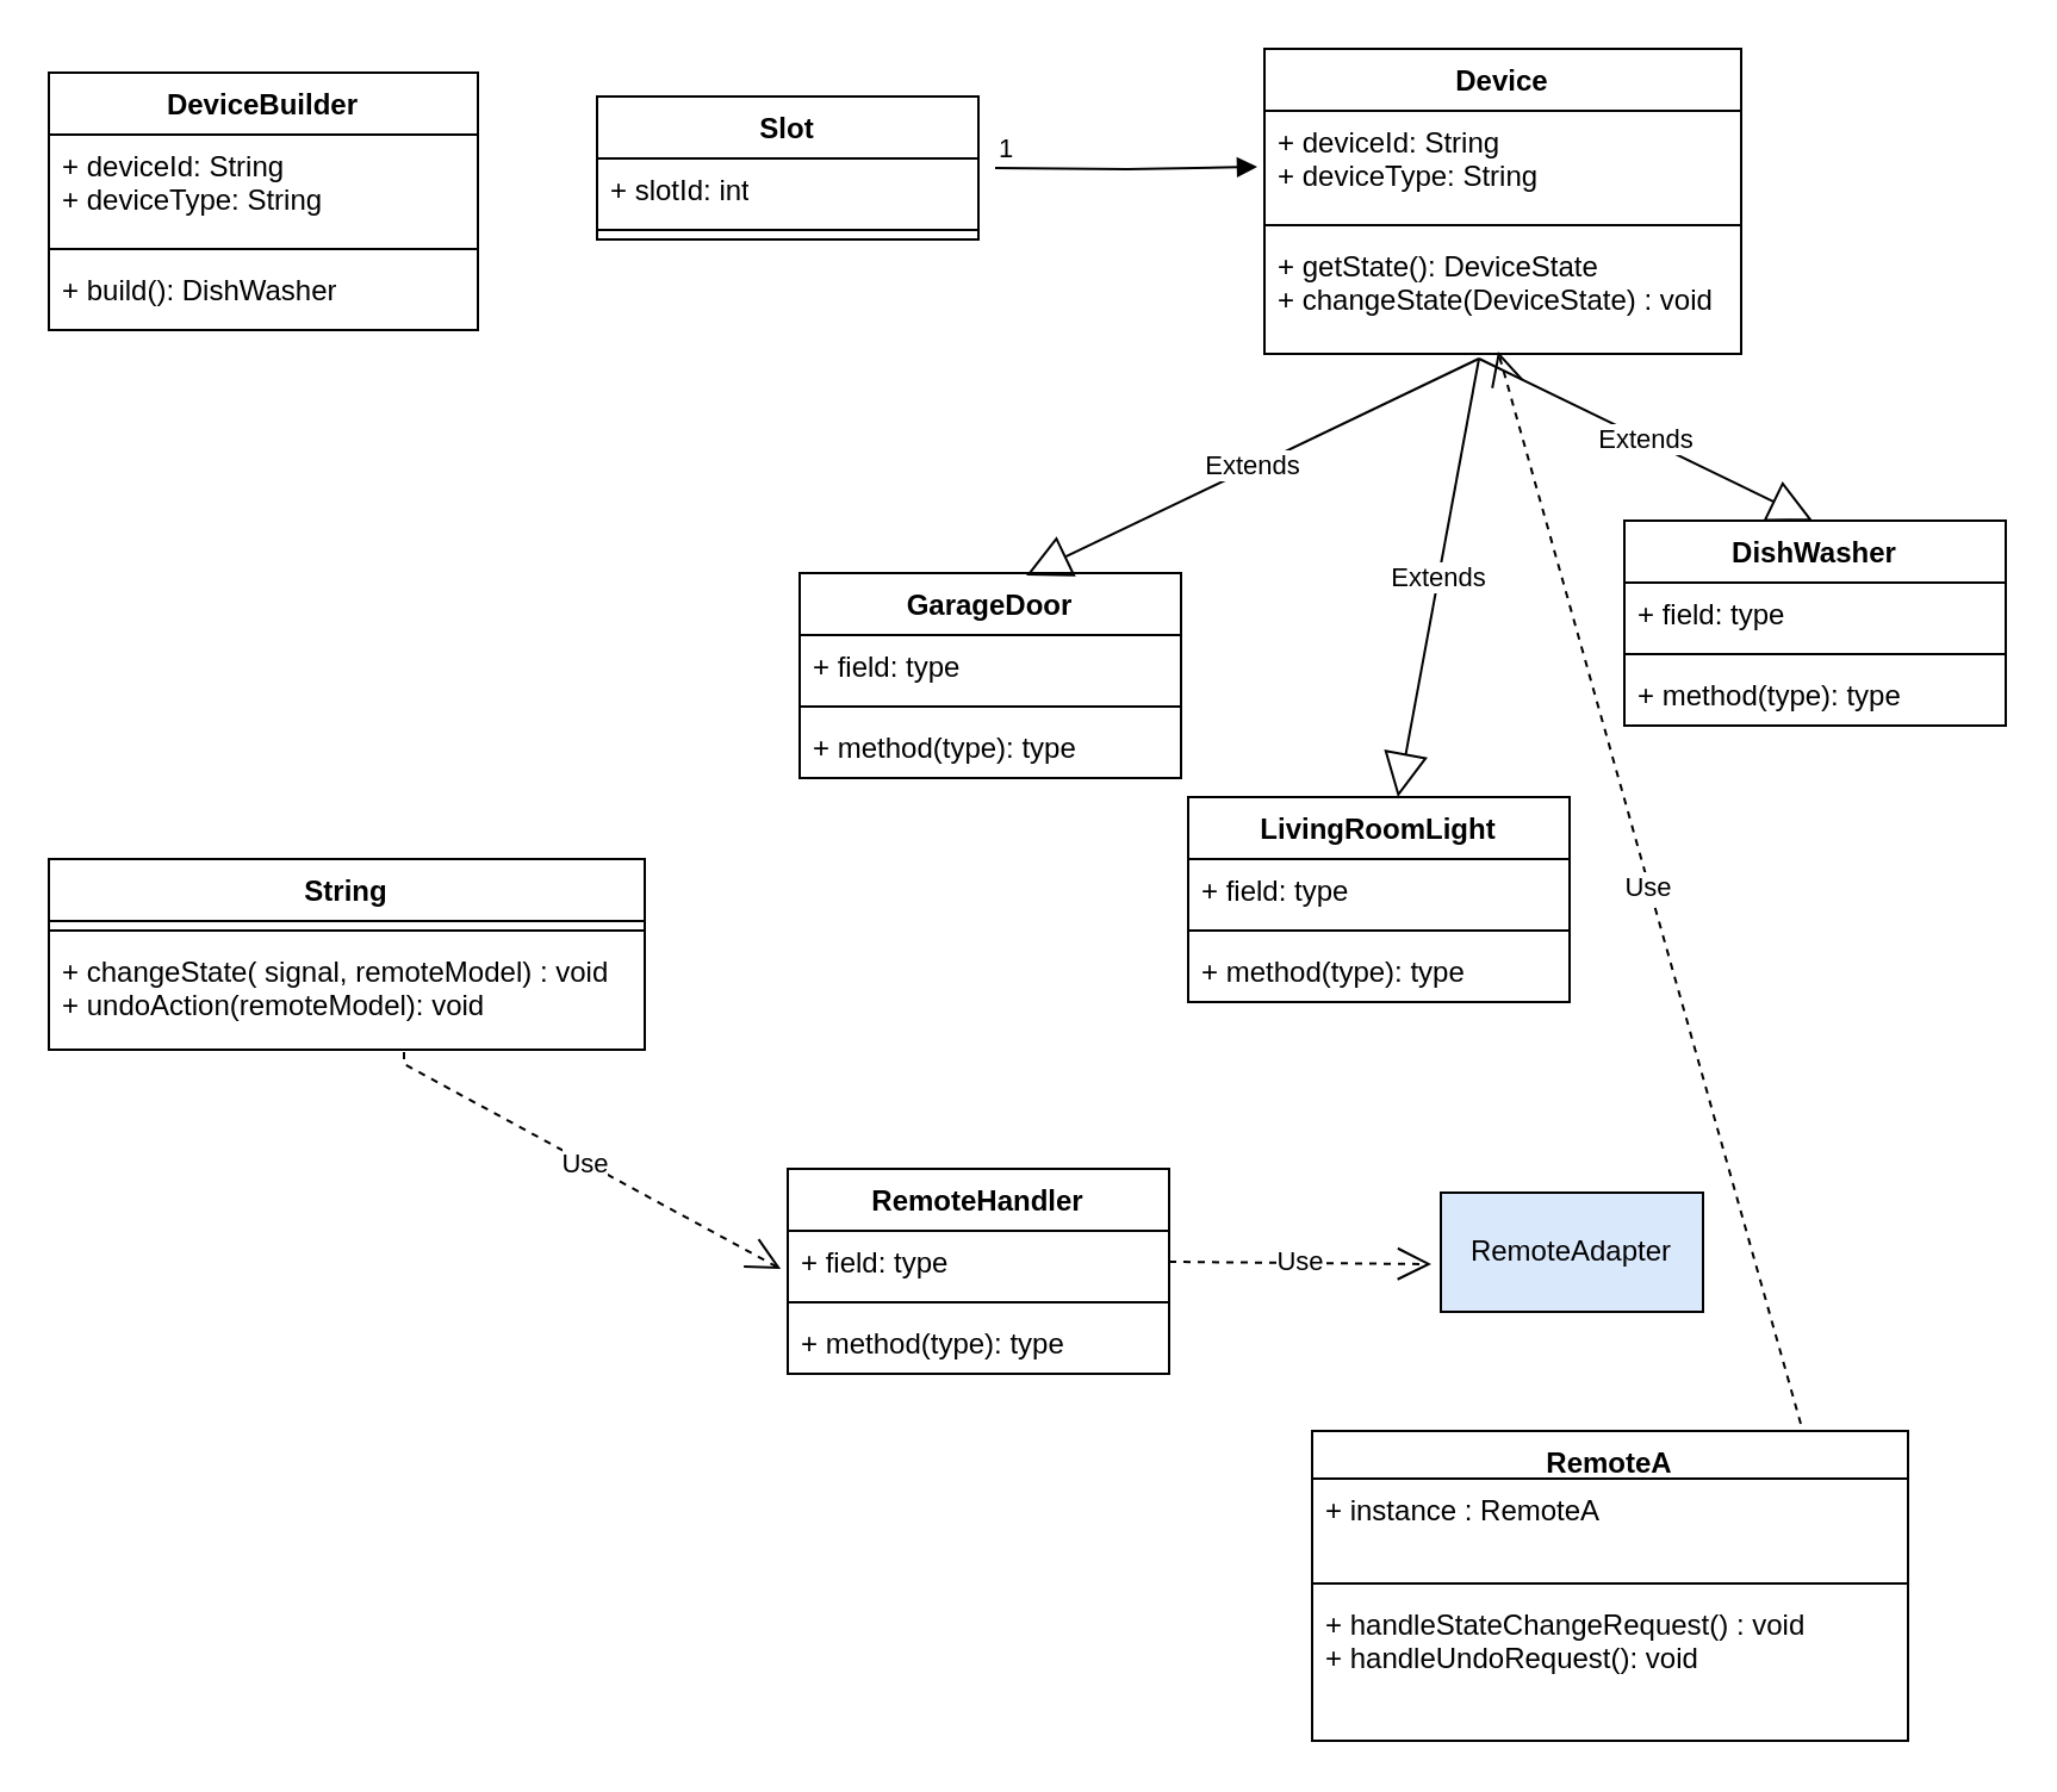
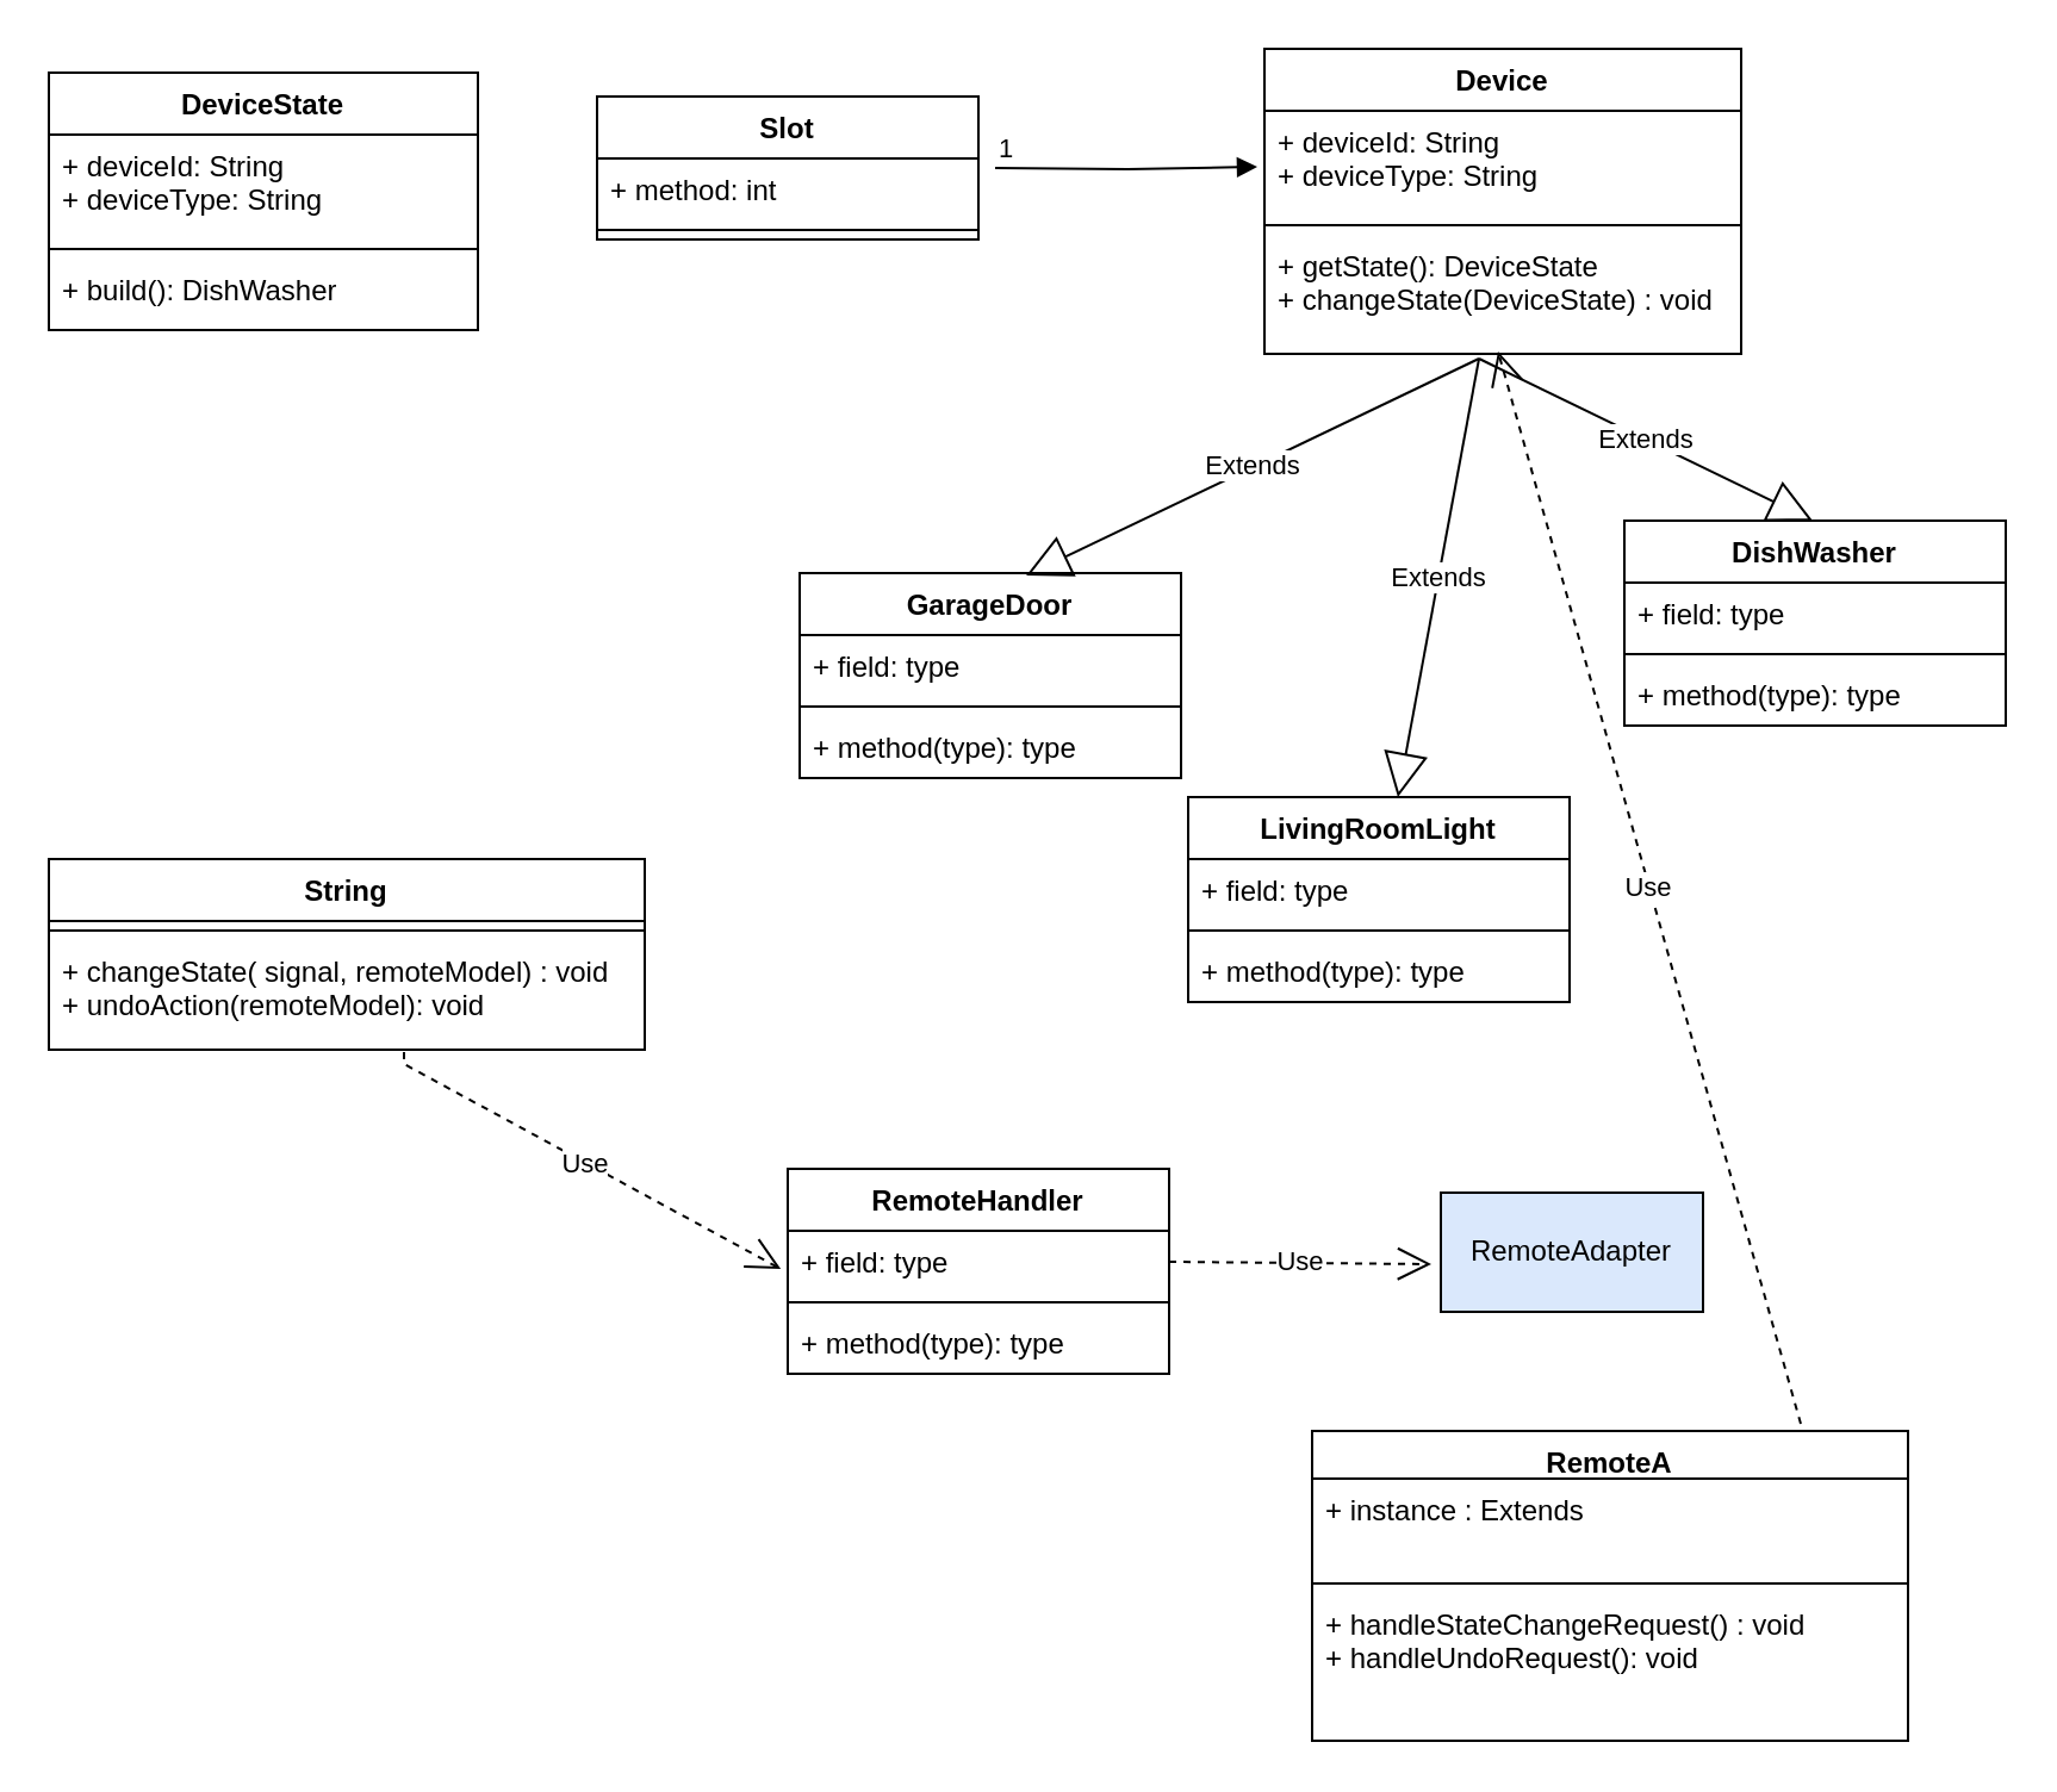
  <mxCell id="0" />
  <mxCell id="1" parent="0" />
  <mxCell id="2" value="Device" style="swimlane;fontStyle=1;align=center;verticalAlign=top;childLayout=stackLayout;horizontal=1;startSize=26;horizontalStack=0;resizeParent=1;resizeParentMax=0;resizeLast=0;collapsible=1;marginBottom=0;whiteSpace=wrap;html=1;" vertex="1" parent="1"><mxGeometry x="530" y="20" width="200" height="128" as="geometry" /></mxCell>
  <mxCell id="3" value="+ deviceId: String&lt;br&gt;+ deviceType: String" style="text;strokeColor=none;fillColor=none;align=left;verticalAlign=top;spacingLeft=4;spacingRight=4;overflow=hidden;rotatable=0;points=[[0,0.5],[1,0.5]];portConstraint=eastwest;whiteSpace=wrap;html=1;" vertex="1" parent="2"><mxGeometry y="26" width="200" height="44" as="geometry" /></mxCell>
  <mxCell id="4" value="" style="line;strokeWidth=1;fillColor=none;align=left;verticalAlign=middle;spacingTop=-1;spacingLeft=3;spacingRight=3;rotatable=0;labelPosition=right;points=[];portConstraint=eastwest;strokeColor=inherit;" vertex="1" parent="2"><mxGeometry y="70" width="200" height="8" as="geometry" /></mxCell>
  <mxCell id="5" value="+ getState(): DeviceState&lt;br&gt;+ changeState(DeviceState) : void" style="text;strokeColor=none;fillColor=none;align=left;verticalAlign=top;spacingLeft=4;spacingRight=4;overflow=hidden;rotatable=0;points=[[0,0.5],[1,0.5]];portConstraint=eastwest;whiteSpace=wrap;html=1;" vertex="1" parent="2"><mxGeometry y="78" width="200" height="50" as="geometry" /></mxCell>
  <mxCell id="6" value="GarageDoor" style="swimlane;fontStyle=1;align=center;verticalAlign=top;childLayout=stackLayout;horizontal=1;startSize=26;horizontalStack=0;resizeParent=1;resizeParentMax=0;resizeLast=0;collapsible=1;marginBottom=0;whiteSpace=wrap;html=1;" vertex="1" parent="1"><mxGeometry x="335" y="240" width="160" height="86" as="geometry" /></mxCell>
  <mxCell id="7" value="+ field: type" style="text;strokeColor=none;fillColor=none;align=left;verticalAlign=top;spacingLeft=4;spacingRight=4;overflow=hidden;rotatable=0;points=[[0,0.5],[1,0.5]];portConstraint=eastwest;whiteSpace=wrap;html=1;" vertex="1" parent="6"><mxGeometry y="26" width="160" height="26" as="geometry" /></mxCell>
  <mxCell id="8" value="" style="line;strokeWidth=1;fillColor=none;align=left;verticalAlign=middle;spacingTop=-1;spacingLeft=3;spacingRight=3;rotatable=0;labelPosition=right;points=[];portConstraint=eastwest;strokeColor=inherit;" vertex="1" parent="6"><mxGeometry y="52" width="160" height="8" as="geometry" /></mxCell>
  <mxCell id="9" value="+ method(type): type" style="text;strokeColor=none;fillColor=none;align=left;verticalAlign=top;spacingLeft=4;spacingRight=4;overflow=hidden;rotatable=0;points=[[0,0.5],[1,0.5]];portConstraint=eastwest;whiteSpace=wrap;html=1;" vertex="1" parent="6"><mxGeometry y="60" width="160" height="26" as="geometry" /></mxCell>
  <mxCell id="10" value="DishWasher" style="swimlane;fontStyle=1;align=center;verticalAlign=top;childLayout=stackLayout;horizontal=1;startSize=26;horizontalStack=0;resizeParent=1;resizeParentMax=0;resizeLast=0;collapsible=1;marginBottom=0;whiteSpace=wrap;html=1;" vertex="1" parent="1"><mxGeometry x="681" y="218" width="160" height="86" as="geometry" /></mxCell>
  <mxCell id="11" value="+ field: type" style="text;strokeColor=none;fillColor=none;align=left;verticalAlign=top;spacingLeft=4;spacingRight=4;overflow=hidden;rotatable=0;points=[[0,0.5],[1,0.5]];portConstraint=eastwest;whiteSpace=wrap;html=1;" vertex="1" parent="10"><mxGeometry y="26" width="160" height="26" as="geometry" /></mxCell>
  <mxCell id="12" value="" style="line;strokeWidth=1;fillColor=none;align=left;verticalAlign=middle;spacingTop=-1;spacingLeft=3;spacingRight=3;rotatable=0;labelPosition=right;points=[];portConstraint=eastwest;strokeColor=inherit;" vertex="1" parent="10"><mxGeometry y="52" width="160" height="8" as="geometry" /></mxCell>
  <mxCell id="13" value="+ method(type): type" style="text;strokeColor=none;fillColor=none;align=left;verticalAlign=top;spacingLeft=4;spacingRight=4;overflow=hidden;rotatable=0;points=[[0,0.5],[1,0.5]];portConstraint=eastwest;whiteSpace=wrap;html=1;" vertex="1" parent="10"><mxGeometry y="60" width="160" height="26" as="geometry" /></mxCell>
  <mxCell id="14" value="LivingRoomLight" style="swimlane;fontStyle=1;align=center;verticalAlign=top;childLayout=stackLayout;horizontal=1;startSize=26;horizontalStack=0;resizeParent=1;resizeParentMax=0;resizeLast=0;collapsible=1;marginBottom=0;whiteSpace=wrap;html=1;" vertex="1" parent="1"><mxGeometry x="498" y="334" width="160" height="86" as="geometry" /></mxCell>
  <mxCell id="15" value="+ field: type" style="text;strokeColor=none;fillColor=none;align=left;verticalAlign=top;spacingLeft=4;spacingRight=4;overflow=hidden;rotatable=0;points=[[0,0.5],[1,0.5]];portConstraint=eastwest;whiteSpace=wrap;html=1;" vertex="1" parent="14"><mxGeometry y="26" width="160" height="26" as="geometry" /></mxCell>
  <mxCell id="16" value="" style="line;strokeWidth=1;fillColor=none;align=left;verticalAlign=middle;spacingTop=-1;spacingLeft=3;spacingRight=3;rotatable=0;labelPosition=right;points=[];portConstraint=eastwest;strokeColor=inherit;" vertex="1" parent="14"><mxGeometry y="52" width="160" height="8" as="geometry" /></mxCell>
  <mxCell id="17" value="+ method(type): type" style="text;strokeColor=none;fillColor=none;align=left;verticalAlign=top;spacingLeft=4;spacingRight=4;overflow=hidden;rotatable=0;points=[[0,0.5],[1,0.5]];portConstraint=eastwest;whiteSpace=wrap;html=1;" vertex="1" parent="14"><mxGeometry y="60" width="160" height="26" as="geometry" /></mxCell>
- <mxCell id="18" value="DeviceBuilder" style="swimlane;fontStyle=1;align=center;verticalAlign=top;childLayout=stackLayout;horizontal=1;startSize=26;horizontalStack=0;resizeParent=1;resizeParentMax=0;resizeLast=0;collapsible=1;marginBottom=0;whiteSpace=wrap;html=1;" vertex="1" parent="1"><mxGeometry x="20" y="30" width="180" height="108" as="geometry" /></mxCell>
+ <mxCell id="18" value="DeviceState" style="swimlane;fontStyle=1;align=center;verticalAlign=top;childLayout=stackLayout;horizontal=1;startSize=26;horizontalStack=0;resizeParent=1;resizeParentMax=0;resizeLast=0;collapsible=1;marginBottom=0;whiteSpace=wrap;html=1;" vertex="1" parent="1"><mxGeometry x="20" y="30" width="180" height="108" as="geometry" /></mxCell>
  <mxCell id="19" value="+ deviceId: String&lt;br style=&quot;border-color: var(--border-color);&quot;&gt;+ deviceType: String" style="text;strokeColor=none;fillColor=none;align=left;verticalAlign=top;spacingLeft=4;spacingRight=4;overflow=hidden;rotatable=0;points=[[0,0.5],[1,0.5]];portConstraint=eastwest;whiteSpace=wrap;html=1;" vertex="1" parent="18"><mxGeometry y="26" width="180" height="44" as="geometry" /></mxCell>
  <mxCell id="20" value="" style="line;strokeWidth=1;fillColor=none;align=left;verticalAlign=middle;spacingTop=-1;spacingLeft=3;spacingRight=3;rotatable=0;labelPosition=right;points=[];portConstraint=eastwest;strokeColor=inherit;" vertex="1" parent="18"><mxGeometry y="70" width="180" height="8" as="geometry" /></mxCell>
  <mxCell id="21" value="+ build(): DishWasher" style="text;strokeColor=none;fillColor=none;align=left;verticalAlign=top;spacingLeft=4;spacingRight=4;overflow=hidden;rotatable=0;points=[[0,0.5],[1,0.5]];portConstraint=eastwest;whiteSpace=wrap;html=1;" vertex="1" parent="18"><mxGeometry y="78" width="180" height="30" as="geometry" /></mxCell>
  <mxCell id="22" value="Extends" style="endArrow=block;endSize=16;endFill=0;html=1;rounded=0;exitX=0.45;exitY=1.04;exitDx=0;exitDy=0;exitPerimeter=0;entryX=0.594;entryY=0.012;entryDx=0;entryDy=0;entryPerimeter=0;" edge="1" parent="1" source="5" target="6"><mxGeometry width="160" relative="1" as="geometry"><mxPoint x="550" y="190" as="sourcePoint" /><mxPoint x="710" y="190" as="targetPoint" /></mxGeometry></mxCell>
  <mxCell id="23" value="Extends" style="endArrow=block;endSize=16;endFill=0;html=1;rounded=0;" edge="1" parent="1" target="14"><mxGeometry width="160" relative="1" as="geometry"><mxPoint x="620" y="150" as="sourcePoint" /><mxPoint x="440" y="251" as="targetPoint" /></mxGeometry></mxCell>
  <mxCell id="24" value="Extends" style="endArrow=block;endSize=16;endFill=0;html=1;rounded=0;entryX=0.594;entryY=0.012;entryDx=0;entryDy=0;entryPerimeter=0;" edge="1" parent="1"><mxGeometry width="160" relative="1" as="geometry"><mxPoint x="620" y="150" as="sourcePoint" /><mxPoint x="760" y="218" as="targetPoint" /></mxGeometry></mxCell>
  <mxCell id="25" value="Slot" style="swimlane;fontStyle=1;align=center;verticalAlign=top;childLayout=stackLayout;horizontal=1;startSize=26;horizontalStack=0;resizeParent=1;resizeParentMax=0;resizeLast=0;collapsible=1;marginBottom=0;whiteSpace=wrap;html=1;" vertex="1" parent="1"><mxGeometry x="250" y="40" width="160" height="60" as="geometry" /></mxCell>
- <mxCell id="26" value="+ slotId: int" style="text;strokeColor=none;fillColor=none;align=left;verticalAlign=top;spacingLeft=4;spacingRight=4;overflow=hidden;rotatable=0;points=[[0,0.5],[1,0.5]];portConstraint=eastwest;whiteSpace=wrap;html=1;" vertex="1" parent="25"><mxGeometry y="26" width="160" height="26" as="geometry" /></mxCell>
+ <mxCell id="26" value="+ method: int" style="text;strokeColor=none;fillColor=none;align=left;verticalAlign=top;spacingLeft=4;spacingRight=4;overflow=hidden;rotatable=0;points=[[0,0.5],[1,0.5]];portConstraint=eastwest;whiteSpace=wrap;html=1;" vertex="1" parent="25"><mxGeometry y="26" width="160" height="26" as="geometry" /></mxCell>
  <mxCell id="27" value="" style="line;strokeWidth=1;fillColor=none;align=left;verticalAlign=middle;spacingTop=-1;spacingLeft=3;spacingRight=3;rotatable=0;labelPosition=right;points=[];portConstraint=eastwest;strokeColor=inherit;" vertex="1" parent="25"><mxGeometry y="52" width="160" height="8" as="geometry" /></mxCell>
  <mxCell id="28" value="" style="endArrow=block;endFill=1;html=1;edgeStyle=orthogonalEdgeStyle;align=left;verticalAlign=top;rounded=0;" edge="1" parent="1"><mxGeometry x="-1" relative="1" as="geometry"><mxPoint x="417" y="70" as="sourcePoint" /><mxPoint x="527" y="69.5" as="targetPoint" /></mxGeometry></mxCell>
  <mxCell id="29" value="1" style="edgeLabel;resizable=0;html=1;align=left;verticalAlign=bottom;" connectable="0" vertex="1" parent="28"><mxGeometry x="-1" relative="1" as="geometry" /></mxCell>
  <mxCell id="30" value="RemoteAdapter" style="html=1;whiteSpace=wrap;fillColor=#dae8fc;" vertex="1" parent="1"><mxGeometry x="604" y="500" width="110" height="50" as="geometry" /></mxCell>
  <mxCell id="31" value="RemoteA" style="swimlane;fontStyle=1;align=center;verticalAlign=top;childLayout=stackLayout;horizontal=1;startSize=20;horizontalStack=0;resizeParent=1;resizeParentMax=0;resizeLast=0;collapsible=1;marginBottom=0;whiteSpace=wrap;html=1;" vertex="1" parent="1"><mxGeometry x="550" y="600" width="250" height="130" as="geometry" /></mxCell>
- <mxCell id="32" value="+ instance : RemoteA" style="text;strokeColor=none;fillColor=none;align=left;verticalAlign=top;spacingLeft=4;spacingRight=4;overflow=hidden;rotatable=0;points=[[0,0.5],[1,0.5]];portConstraint=eastwest;whiteSpace=wrap;html=1;" vertex="1" parent="31"><mxGeometry y="20" width="250" height="40" as="geometry" /></mxCell>
+ <mxCell id="32" value="+ instance : Extends" style="text;strokeColor=none;fillColor=none;align=left;verticalAlign=top;spacingLeft=4;spacingRight=4;overflow=hidden;rotatable=0;points=[[0,0.5],[1,0.5]];portConstraint=eastwest;whiteSpace=wrap;html=1;" vertex="1" parent="31"><mxGeometry y="20" width="250" height="40" as="geometry" /></mxCell>
  <mxCell id="33" value="" style="line;strokeWidth=1;fillColor=none;align=left;verticalAlign=middle;spacingTop=-1;spacingLeft=3;spacingRight=3;rotatable=0;labelPosition=right;points=[];portConstraint=eastwest;strokeColor=inherit;" vertex="1" parent="31"><mxGeometry y="60" width="250" height="8" as="geometry" /></mxCell>
  <mxCell id="34" value="+ handleStateChangeRequest() : void&lt;br style=&quot;border-color: var(--border-color);&quot;&gt;+ handleUndoRequest(): void" style="text;strokeColor=none;fillColor=none;align=left;verticalAlign=top;spacingLeft=4;spacingRight=4;overflow=hidden;rotatable=0;points=[[0,0.5],[1,0.5]];portConstraint=eastwest;whiteSpace=wrap;html=1;" vertex="1" parent="31"><mxGeometry y="68" width="250" height="62" as="geometry" /></mxCell>
  <mxCell id="35" value="RemoteHandler" style="swimlane;fontStyle=1;align=center;verticalAlign=top;childLayout=stackLayout;horizontal=1;startSize=26;horizontalStack=0;resizeParent=1;resizeParentMax=0;resizeLast=0;collapsible=1;marginBottom=0;whiteSpace=wrap;html=1;" vertex="1" parent="1"><mxGeometry x="330" y="490" width="160" height="86" as="geometry" /></mxCell>
  <mxCell id="36" value="+ field: type" style="text;strokeColor=none;fillColor=none;align=left;verticalAlign=top;spacingLeft=4;spacingRight=4;overflow=hidden;rotatable=0;points=[[0,0.5],[1,0.5]];portConstraint=eastwest;whiteSpace=wrap;html=1;" vertex="1" parent="35"><mxGeometry y="26" width="160" height="26" as="geometry" /></mxCell>
  <mxCell id="37" value="" style="line;strokeWidth=1;fillColor=none;align=left;verticalAlign=middle;spacingTop=-1;spacingLeft=3;spacingRight=3;rotatable=0;labelPosition=right;points=[];portConstraint=eastwest;strokeColor=inherit;" vertex="1" parent="35"><mxGeometry y="52" width="160" height="8" as="geometry" /></mxCell>
  <mxCell id="38" value="+ method(type): type" style="text;strokeColor=none;fillColor=none;align=left;verticalAlign=top;spacingLeft=4;spacingRight=4;overflow=hidden;rotatable=0;points=[[0,0.5],[1,0.5]];portConstraint=eastwest;whiteSpace=wrap;html=1;" vertex="1" parent="35"><mxGeometry y="60" width="160" height="26" as="geometry" /></mxCell>
  <mxCell id="39" value="Use" style="endArrow=open;endSize=12;dashed=1;html=1;rounded=0;exitX=1;exitY=0.5;exitDx=0;exitDy=0;" edge="1" parent="1" source="36"><mxGeometry width="160" relative="1" as="geometry"><mxPoint x="500" y="525" as="sourcePoint" /><mxPoint x="600" y="530" as="targetPoint" /></mxGeometry></mxCell>
  <mxCell id="40" value="String" style="swimlane;fontStyle=1;align=center;verticalAlign=top;childLayout=stackLayout;horizontal=1;startSize=26;horizontalStack=0;resizeParent=1;resizeParentMax=0;resizeLast=0;collapsible=1;marginBottom=0;whiteSpace=wrap;html=1;" vertex="1" parent="1"><mxGeometry x="20" y="360" width="250" height="80" as="geometry" /></mxCell>
  <mxCell id="41" value="" style="line;strokeWidth=1;fillColor=none;align=left;verticalAlign=middle;spacingTop=-1;spacingLeft=3;spacingRight=3;rotatable=0;labelPosition=right;points=[];portConstraint=eastwest;strokeColor=inherit;" vertex="1" parent="40"><mxGeometry y="26" width="250" height="8" as="geometry" /></mxCell>
  <mxCell id="42" value="+ changeState( signal, remoteModel) : void&lt;br&gt;+ undoAction(remoteModel): void" style="text;strokeColor=none;fillColor=none;align=left;verticalAlign=top;spacingLeft=4;spacingRight=4;overflow=hidden;rotatable=0;points=[[0,0.5],[1,0.5]];portConstraint=eastwest;whiteSpace=wrap;html=1;" vertex="1" parent="40"><mxGeometry y="34" width="250" height="46" as="geometry" /></mxCell>
  <mxCell id="43" value="Use" style="endArrow=open;endSize=12;dashed=1;html=1;rounded=0;exitX=0.6;exitY=1.109;exitDx=0;exitDy=0;exitPerimeter=0;entryX=-0.012;entryY=0.769;entryDx=0;entryDy=0;entryPerimeter=0;" edge="1" parent="1"><mxGeometry width="160" relative="1" as="geometry"><mxPoint x="169" y="441.014" as="sourcePoint" /><mxPoint x="327.08" y="531.994" as="targetPoint" /><Array as="points"><mxPoint x="169" y="446" /></Array></mxGeometry></mxCell>
  <mxCell id="44" value="Use" style="endArrow=open;endSize=12;dashed=1;html=1;rounded=0;entryX=0.49;entryY=0.98;entryDx=0;entryDy=0;entryPerimeter=0;exitX=0.82;exitY=-0.023;exitDx=0;exitDy=0;exitPerimeter=0;" edge="1" parent="1" source="31" target="5"><mxGeometry width="160" relative="1" as="geometry"><mxPoint x="750" y="590" as="sourcePoint" /><mxPoint x="490" y="410" as="targetPoint" /></mxGeometry></mxCell>
